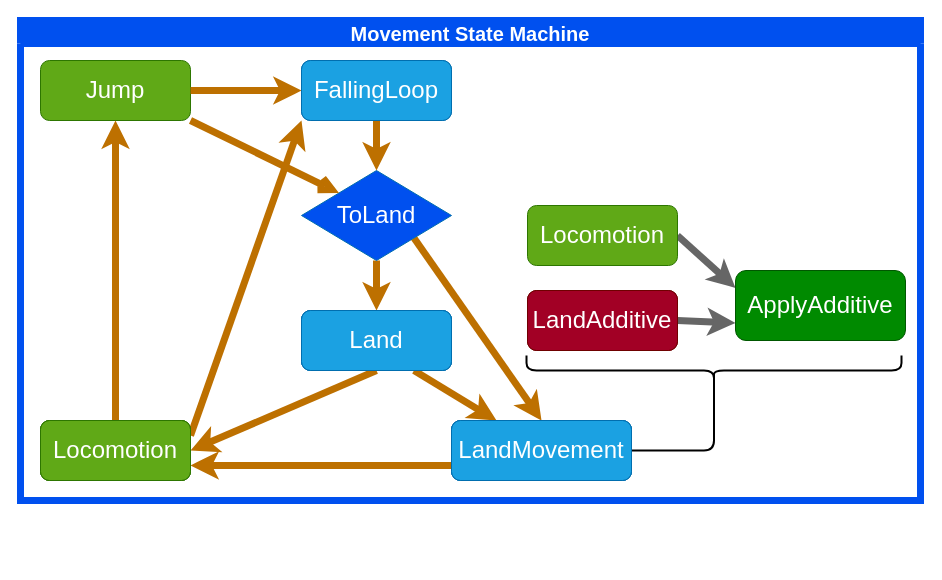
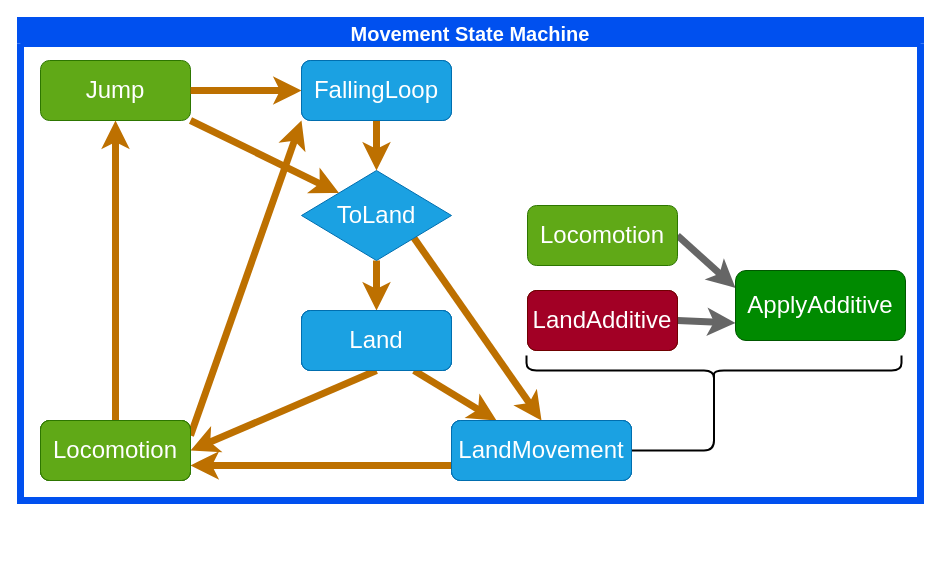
  <mxCell id="0" />
  <mxCell id="1" parent="0" />
  <mxCell id="2" value="Movement State Machine" style="swimlane;fontSize=20;fillColor=#0050ef;fontColor=#ffffff;strokeColor=#0050ef;strokeWidth=7;" parent="1" vertex="1"><mxGeometry x="20" y="20" width="900" height="480" as="geometry" /></mxCell>
  <mxCell id="3" value="Locomotion" style="rounded=1;whiteSpace=wrap;html=1;fontSize=24;fillColor=#60a917;fontColor=#ffffff;strokeColor=#2D7600;" parent="2" vertex="1"><mxGeometry x="20" y="400" width="150" height="60" as="geometry" /></mxCell>
  <mxCell id="4" value="Jump" style="rounded=1;whiteSpace=wrap;html=1;fontSize=24;fillColor=#60a917;fontColor=#ffffff;strokeColor=#2D7600;" parent="2" vertex="1"><mxGeometry x="20" y="40" width="150" height="60" as="geometry" /></mxCell>
  <mxCell id="5" style="edgeStyle=none;html=1;exitX=0.5;exitY=0;exitDx=0;exitDy=0;entryX=0.5;entryY=1;entryDx=0;entryDy=0;fillColor=#f0a30a;strokeColor=#BD7000;strokeWidth=7;" parent="2" source="3" target="4" edge="1"><mxGeometry relative="1" as="geometry"><mxPoint x="521" y="405" as="sourcePoint" /><mxPoint x="321" y="445" as="targetPoint" /></mxGeometry></mxCell>
  <mxCell id="6" style="edgeStyle=none;html=1;exitX=1;exitY=0.5;exitDx=0;exitDy=0;entryX=0;entryY=0.5;entryDx=0;entryDy=0;fillColor=#f0a30a;strokeColor=#BD7000;strokeWidth=7;" parent="2" source="4" target="8" edge="1"><mxGeometry relative="1" as="geometry"><mxPoint x="206" y="20" as="sourcePoint" /><mxPoint x="716" y="290" as="targetPoint" /></mxGeometry></mxCell>
  <mxCell id="7" style="edgeStyle=none;html=1;exitX=1;exitY=0.25;exitDx=0;exitDy=0;entryX=0;entryY=1;entryDx=0;entryDy=0;fillColor=#f0a30a;strokeColor=#BD7000;strokeWidth=7;" parent="2" source="3" target="8" edge="1"><mxGeometry relative="1" as="geometry"><mxPoint x="206" y="20" as="sourcePoint" /><mxPoint x="616" y="230" as="targetPoint" /></mxGeometry></mxCell>
  <mxCell id="8" value="FallingLoop" style="rounded=1;whiteSpace=wrap;html=1;fontSize=24;fillColor=#1ba1e2;fontColor=#ffffff;strokeColor=#006EAF;" vertex="1" parent="2"><mxGeometry x="281" y="40" width="150" height="60" as="geometry" /></mxCell>
  <mxCell id="9" value="Land" style="rounded=1;whiteSpace=wrap;html=1;fontSize=24;fillColor=#1ba1e2;fontColor=#ffffff;strokeColor=#006EAF;" vertex="1" parent="2"><mxGeometry x="281" y="290" width="150" height="60" as="geometry" /></mxCell>
  <mxCell id="10" value="LandMovement" style="rounded=1;whiteSpace=wrap;html=1;fontSize=24;fillColor=#1ba1e2;fontColor=#ffffff;strokeColor=#006EAF;" vertex="1" parent="2"><mxGeometry x="431" y="400" width="180" height="60" as="geometry" /></mxCell>
  <mxCell id="11" style="edgeStyle=none;html=1;exitX=0.5;exitY=1;exitDx=0;exitDy=0;entryX=0.5;entryY=0;entryDx=0;entryDy=0;fillColor=#f0a30a;strokeColor=#BD7000;strokeWidth=7;startArrow=none;" edge="1" parent="2" source="15" target="9"><mxGeometry relative="1" as="geometry"><mxPoint x="180" y="305" as="sourcePoint" /><mxPoint x="291" y="110" as="targetPoint" /></mxGeometry></mxCell>
  <mxCell id="12" style="edgeStyle=none;html=1;exitX=0.5;exitY=1;exitDx=0;exitDy=0;entryX=1;entryY=0.5;entryDx=0;entryDy=0;fillColor=#f0a30a;strokeColor=#BD7000;strokeWidth=7;" edge="1" parent="2" source="9" target="3"><mxGeometry relative="1" as="geometry"><mxPoint x="366" y="230" as="sourcePoint" /><mxPoint x="366" y="300" as="targetPoint" /></mxGeometry></mxCell>
  <mxCell id="13" style="edgeStyle=none;html=1;exitX=0;exitY=0.75;exitDx=0;exitDy=0;entryX=1;entryY=0.75;entryDx=0;entryDy=0;fillColor=#f0a30a;strokeColor=#BD7000;strokeWidth=7;" edge="1" parent="2" source="10" target="3"><mxGeometry relative="1" as="geometry"><mxPoint x="366" y="360" as="sourcePoint" /><mxPoint x="180" y="440" as="targetPoint" /></mxGeometry></mxCell>
  <mxCell id="14" style="edgeStyle=none;html=1;exitX=1;exitY=1;exitDx=0;exitDy=0;entryX=0.5;entryY=0;entryDx=0;entryDy=0;fillColor=#f0a30a;strokeColor=#BD7000;strokeWidth=7;" edge="1" parent="2" source="15" target="10"><mxGeometry relative="1" as="geometry"><mxPoint x="366" y="110" as="sourcePoint" /><mxPoint x="366" y="180" as="targetPoint" /></mxGeometry></mxCell>
- <mxCell id="15" value="ToLand" style="rhombus;whiteSpace=wrap;html=1;fillColor=#0050ef;fontColor=#ffffff;strokeColor=#006EAF;rounded=0;fontSize=24;" vertex="1" parent="2"><mxGeometry x="281" y="150" width="150" height="90" as="geometry" /></mxCell>
+ <mxCell id="15" value="ToLand" style="rhombus;whiteSpace=wrap;html=1;fillColor=#1ba1e2;fontColor=#ffffff;strokeColor=#006EAF;rounded=0;fontSize=24;" vertex="1" parent="2"><mxGeometry x="281" y="150" width="150" height="90" as="geometry" /></mxCell>
  <mxCell id="16" style="edgeStyle=none;html=1;exitX=0.5;exitY=1;exitDx=0;exitDy=0;entryX=0.5;entryY=0;entryDx=0;entryDy=0;fillColor=#f0a30a;strokeColor=#BD7000;strokeWidth=7;startArrow=none;" edge="1" parent="2" source="8" target="15"><mxGeometry relative="1" as="geometry"><mxPoint x="366" y="250" as="sourcePoint" /><mxPoint x="366" y="300" as="targetPoint" /></mxGeometry></mxCell>
- <mxCell id="17" style="edgeStyle=none;html=1;exitX=1;exitY=1;exitDx=0;exitDy=0;entryX=0;entryY=0;entryDx=0;entryDy=0;fillColor=#f0a30a;strokeColor=#BD7000;strokeWidth=7;startArrow=none;endArrow=open;" edge="1" parent="2" source="4" target="15"><mxGeometry relative="1" as="geometry"><mxPoint x="366" y="110" as="sourcePoint" /><mxPoint x="366" y="160" as="targetPoint" /></mxGeometry></mxCell>
+ <mxCell id="17" style="edgeStyle=none;html=1;exitX=1;exitY=1;exitDx=0;exitDy=0;entryX=0;entryY=0;entryDx=0;entryDy=0;fillColor=#f0a30a;strokeColor=#BD7000;strokeWidth=7;startArrow=none;" edge="1" parent="2" source="4" target="15"><mxGeometry relative="1" as="geometry"><mxPoint x="366" y="110" as="sourcePoint" /><mxPoint x="366" y="160" as="targetPoint" /></mxGeometry></mxCell>
  <mxCell id="18" style="edgeStyle=orthogonalEdgeStyle;html=1;exitX=0.1;exitY=0.5;exitDx=0;exitDy=0;exitPerimeter=0;entryX=1;entryY=0.5;entryDx=0;entryDy=0;fontSize=24;strokeWidth=2;endArrow=none;endFill=0;" edge="1" parent="2" source="19" target="10"><mxGeometry relative="1" as="geometry" /></mxCell>
  <mxCell id="19" value="" style="shape=curlyBracket;whiteSpace=wrap;html=1;rounded=1;rotation=270;strokeWidth=2;gradientColor=#ffffff;size=0.5;gradientDirection=radial;" vertex="1" parent="2"><mxGeometry x="678.5" y="162.5" width="30" height="375" as="geometry" /></mxCell>
  <mxCell id="20" value="LandAdditive" style="rounded=1;whiteSpace=wrap;html=1;fontSize=24;fillColor=#a20025;fontColor=#ffffff;strokeColor=#6F0000;" vertex="1" parent="2"><mxGeometry x="507" y="270" width="150" height="60" as="geometry" /></mxCell>
  <mxCell id="21" style="edgeStyle=none;html=1;exitX=0.75;exitY=1;exitDx=0;exitDy=0;entryX=0.25;entryY=0;entryDx=0;entryDy=0;fillColor=#f0a30a;strokeColor=#BD7000;strokeWidth=7;" edge="1" parent="2" source="9" target="10"><mxGeometry relative="1" as="geometry"><mxPoint x="403.5" y="227.5" as="sourcePoint" /><mxPoint x="531" y="410" as="targetPoint" /></mxGeometry></mxCell>
  <mxCell id="22" style="edgeStyle=none;html=1;exitX=1;exitY=0.5;exitDx=0;exitDy=0;fillColor=#f5f5f5;strokeColor=#666666;strokeWidth=7;entryX=0;entryY=0.25;entryDx=0;entryDy=0;" edge="1" parent="2" source="28" target="27"><mxGeometry relative="1" as="geometry"><mxPoint x="-149" y="-330" as="sourcePoint" /><mxPoint x="181" y="-330" as="targetPoint" /></mxGeometry></mxCell>
  <mxCell id="23" style="edgeStyle=none;html=1;exitX=1;exitY=0.5;exitDx=0;exitDy=0;fillColor=#f5f5f5;strokeColor=#666666;strokeWidth=7;entryX=0;entryY=0.75;entryDx=0;entryDy=0;" edge="1" parent="2" source="20" target="27"><mxGeometry relative="1" as="geometry"><mxPoint x="667" y="225" as="sourcePoint" /><mxPoint x="720" y="237.5" as="targetPoint" /></mxGeometry></mxCell>
  <mxCell id="24" value="Land" style="rounded=1;whiteSpace=wrap;html=1;fontSize=24;fillColor=#1ba1e2;fontColor=#ffffff;strokeColor=#006EAF;" vertex="1" parent="2"><mxGeometry x="281" y="290" width="150" height="60" as="geometry" /></mxCell>
  <mxCell id="25" value="LandMovement" style="rounded=1;whiteSpace=wrap;html=1;fontSize=24;fillColor=#1ba1e2;fontColor=#ffffff;strokeColor=#006EAF;" vertex="1" parent="2"><mxGeometry x="431" y="400" width="180" height="60" as="geometry" /></mxCell>
  <mxCell id="26" value="Locomotion" style="rounded=1;whiteSpace=wrap;html=1;fontSize=24;fillColor=#60a917;fontColor=#ffffff;strokeColor=#2D7600;" vertex="1" parent="2"><mxGeometry x="20" y="400" width="150" height="60" as="geometry" /></mxCell>
  <mxCell id="27" value="ApplyAdditive" style="rounded=1;whiteSpace=wrap;html=1;fontSize=24;fillColor=#008a00;fontColor=#ffffff;strokeColor=#005700;" vertex="1" parent="2"><mxGeometry x="715" y="250" width="170" height="70" as="geometry" /></mxCell>
  <mxCell id="28" value="Locomotion" style="rounded=1;whiteSpace=wrap;html=1;fontSize=24;fillColor=#60a917;fontColor=#ffffff;strokeColor=#2D7600;" vertex="1" parent="2"><mxGeometry x="507" y="185" width="150" height="60" as="geometry" /></mxCell>
  <mxCell id="29" value="Land" style="rounded=1;whiteSpace=wrap;html=1;fontSize=24;fillColor=#1ba1e2;fontColor=#ffffff;strokeColor=#006EAF;" vertex="1" parent="2"><mxGeometry x="281" y="290" width="150" height="60" as="geometry" /></mxCell>
  <mxCell id="30" value="LandMovement" style="rounded=1;whiteSpace=wrap;html=1;fontSize=24;fillColor=#1ba1e2;fontColor=#ffffff;strokeColor=#006EAF;" vertex="1" parent="2"><mxGeometry x="431" y="400" width="180" height="60" as="geometry" /></mxCell>
  <mxCell id="31" value="Locomotion" style="rounded=1;whiteSpace=wrap;html=1;fontSize=24;fillColor=#60a917;fontColor=#ffffff;strokeColor=#2D7600;" vertex="1" parent="2"><mxGeometry x="20" y="400" width="150" height="60" as="geometry" /></mxCell>
  <mxCell id="32" value="FallingLoop" style="rounded=1;whiteSpace=wrap;html=1;fontSize=24;fillColor=#1ba1e2;fontColor=#ffffff;strokeColor=#006EAF;" vertex="1" parent="2"><mxGeometry x="281" y="40" width="150" height="60" as="geometry" /></mxCell>
  <mxCell id="33" value="LandAdditive" style="rounded=1;whiteSpace=wrap;html=1;fontSize=24;fillColor=#a20025;fontColor=#ffffff;strokeColor=#6F0000;" vertex="1" parent="2"><mxGeometry x="507" y="270" width="150" height="60" as="geometry" /></mxCell>
